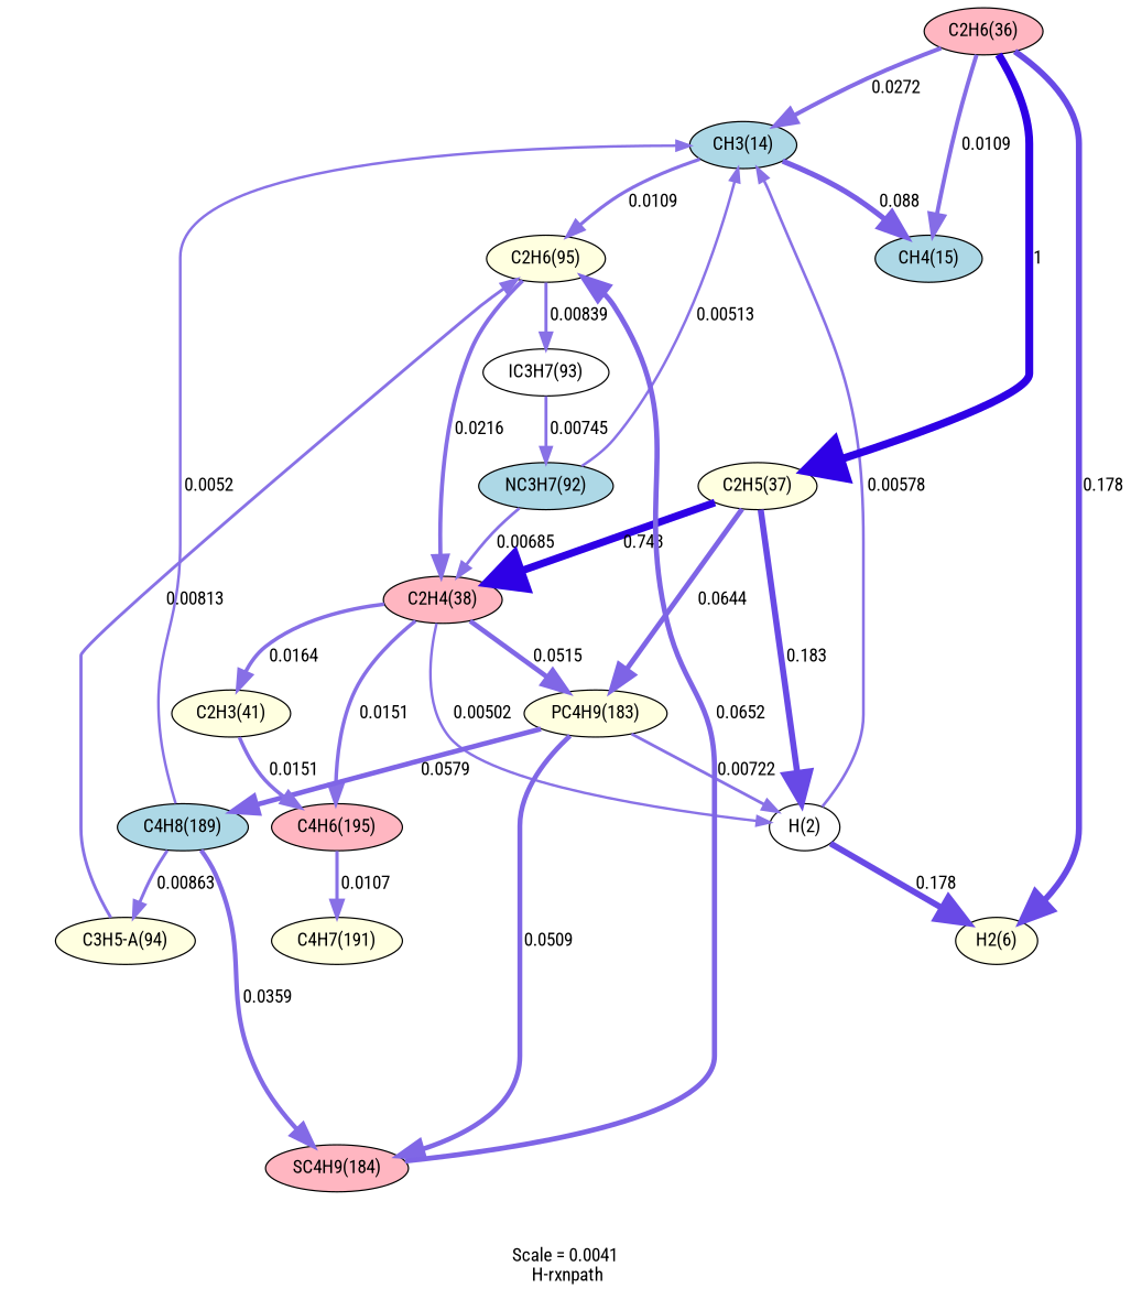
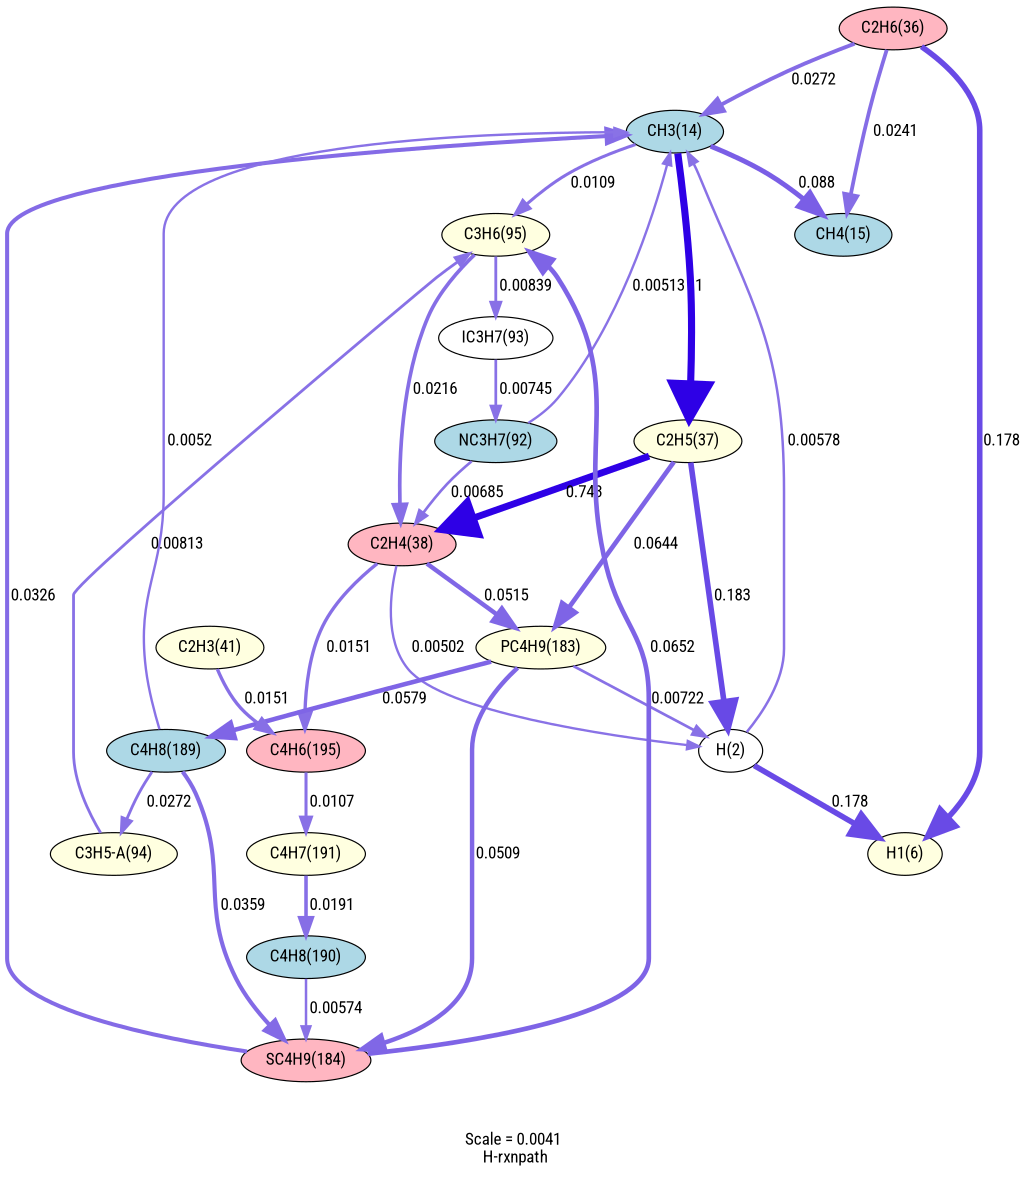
  digraph {
    fontname="Roboto Condensed"
    label="Scale = 0.0041\l H-rxnpath"
    node [fillcolor=lightyellow fontname="Roboto Condensed" style=filled]
    edge [arrowsize=1.29 color="0.7, 0.505, 0.9" fontname="Roboto Condensed" penwidth=2.83]
    n1 [fillcolor=lightblue label="CH3(14)"]
    n2 [fillcolor=lightblue label="CH4(15)"]
-   n3 [label="C2H6(95)"]
+   n3 [label="C3H6(95)"]
    n4 [fillcolor=lightblue label="NC3H7(92)"]
    n5 [fillcolor=lightpink label="C2H4(38)"]
    n6 [fillcolor=white label="H(2)"]
    n7 [label="PC4H9(183)"]
    n8 [fillcolor=lightpink label="C4H6(195)"]
    n9 [label="C2H3(41)"]
    n10 [fillcolor=lightpink label="C2H6(36)"]
    n11 [label="C2H5(37)"]
-   n12 [label="H2(6)"]
+   n12 [label="H1(6)"]
    n13 [fillcolor=lightpink label="SC4H9(184)"]
    n14 [fillcolor=white label="IC3H7(93)"]
    n15 [fillcolor=lightblue label="C4H8(189)"]
    n16 [label="C3H5-A(94)"]
    n17 [label="C4H7(191)"]
+   n18 [fillcolor=lightblue label="C4H8(190)"]
    n1 -> n2 [arrowsize=2.08 color="0.7, 0.588, 0.9" label=" 0.088" penwidth=4.17]
    n1 -> n3 [color="0.7, 0.511, 0.9" label=" 0.0109" penwidth=2.59]
    n3 -> n5 [arrowsize=1.55 color="0.7, 0.522, 0.9" label=" 0.0216" penwidth=3.1]
    n3 -> n14 [arrowsize=1.2 color="0.7, 0.508, 0.9" label=" 0.00839" penwidth=2.39]
    n4 -> n1 [arrowsize=1.01 label=" 0.00513" penwidth=2.02]
    n4 -> n5 [arrowsize=1.12 color="0.7, 0.507, 0.9" label=" 0.00685" penwidth=2.24]
    n5 -> n6 [arrowsize=1 label=" 0.00502" penwidth=2]
    n5 -> n7 [arrowsize=1.88 color="0.7, 0.552, 0.9" label=" 0.0515" penwidth=3.76]
    n5 -> n8 [arrowsize=1.42 color="0.7, 0.515, 0.9" label=" 0.0151"]
-   n5 -> n9 [arrowsize=1.45 color="0.7, 0.516, 0.9" label=" 0.0164" penwidth=2.9]
    n6 -> n1 [arrowsize=1.05 color="0.7, 0.506, 0.9" label=" 0.00578" penwidth=2.11]
    n6 -> n12 [arrowsize=2.35 color="0.7, 0.678, 0.9" label=" 0.178" penwidth=4.7]
    n7 -> n6 [arrowsize=1.14 color="0.7, 0.507, 0.9" label=" 0.00722" penwidth=2.28]
    n7 -> n13 [arrowsize=1.88 color="0.7, 0.551, 0.9" label=" 0.0509" penwidth=3.75]
    n7 -> n15 [arrowsize=1.92 color="0.7, 0.558, 0.9" label=" 0.0579" penwidth=3.85]
    n8 -> n17 [color="0.7, 0.511, 0.9" label=" 0.0107" penwidth=2.57]
    n9 -> n8 [arrowsize=1.42 color="0.7, 0.515, 0.9" label=" 0.0151"]
    n10 -> n1 [arrowsize=1.64 color="0.7, 0.527, 0.9" label=" 0.0272" penwidth=3.28]
-   n10 -> n2 [arrowsize=1.59 color="0.7, 0.524, 0.9" label=" 0.0109" penwidth=3.19]
-   n10 -> n11 [arrowsize=3 color="0.7, 1.5, 0.9" label=" 1" penwidth=6]
+   n10 -> n2 [arrowsize=1.59 color="0.7, 0.524, 0.9" label=" 0.0241" penwidth=3.19]
+   n1 -> n11 [arrowsize=3 color="0.7, 1.5, 0.9" label=" 1" penwidth=6]
    n10 -> n12 [arrowsize=2.35 color="0.7, 0.678, 0.9" label=" 0.178" penwidth=4.7]
    n11 -> n5 [arrowsize=2.89 color="0.7, 1.24, 0.9" label=" 0.743" penwidth=5.78]
    n11 -> n6 [arrowsize=2.36 color="0.7, 0.683, 0.9" label=" 0.183" penwidth=4.72]
    n11 -> n7 [arrowsize=1.96 color="0.7, 0.564, 0.9" label=" 0.0644" penwidth=3.93]
+   n13 -> n1 [arrowsize=1.71 color="0.7, 0.533, 0.9" label=" 0.0326" penwidth=3.42]
    n13 -> n3 [arrowsize=1.97 color="0.7, 0.565, 0.9" label=" 0.0652" penwidth=3.94]
    n14 -> n4 [arrowsize=1.15 color="0.7, 0.507, 0.9" label=" 0.00745" penwidth=2.3]
    n15 -> n1 [arrowsize=1.01 label=" 0.0052" penwidth=2.03]
    n15 -> n13 [arrowsize=1.74 color="0.7, 0.536, 0.9" label=" 0.0359" penwidth=3.49]
-   n15 -> n16 [arrowsize=1.21 color="0.7, 0.509, 0.9" label=" 0.00863" penwidth=2.41]
+   n15 -> n16 [arrowsize=1.21 color="0.7, 0.509, 0.9" label=" 0.0272" penwidth=2.41]
    n16 -> n3 [arrowsize=1.18 color="0.7, 0.508, 0.9" label=" 0.00813" penwidth=2.37]
+   n17 -> n18 [arrowsize=1.51 color="0.7, 0.519, 0.9" label=" 0.0191" penwidth=3.01]
+   n18 -> n13 [arrowsize=1.05 color="0.7, 0.506, 0.9" label=" 0.00574" penwidth=2.1]
  }
